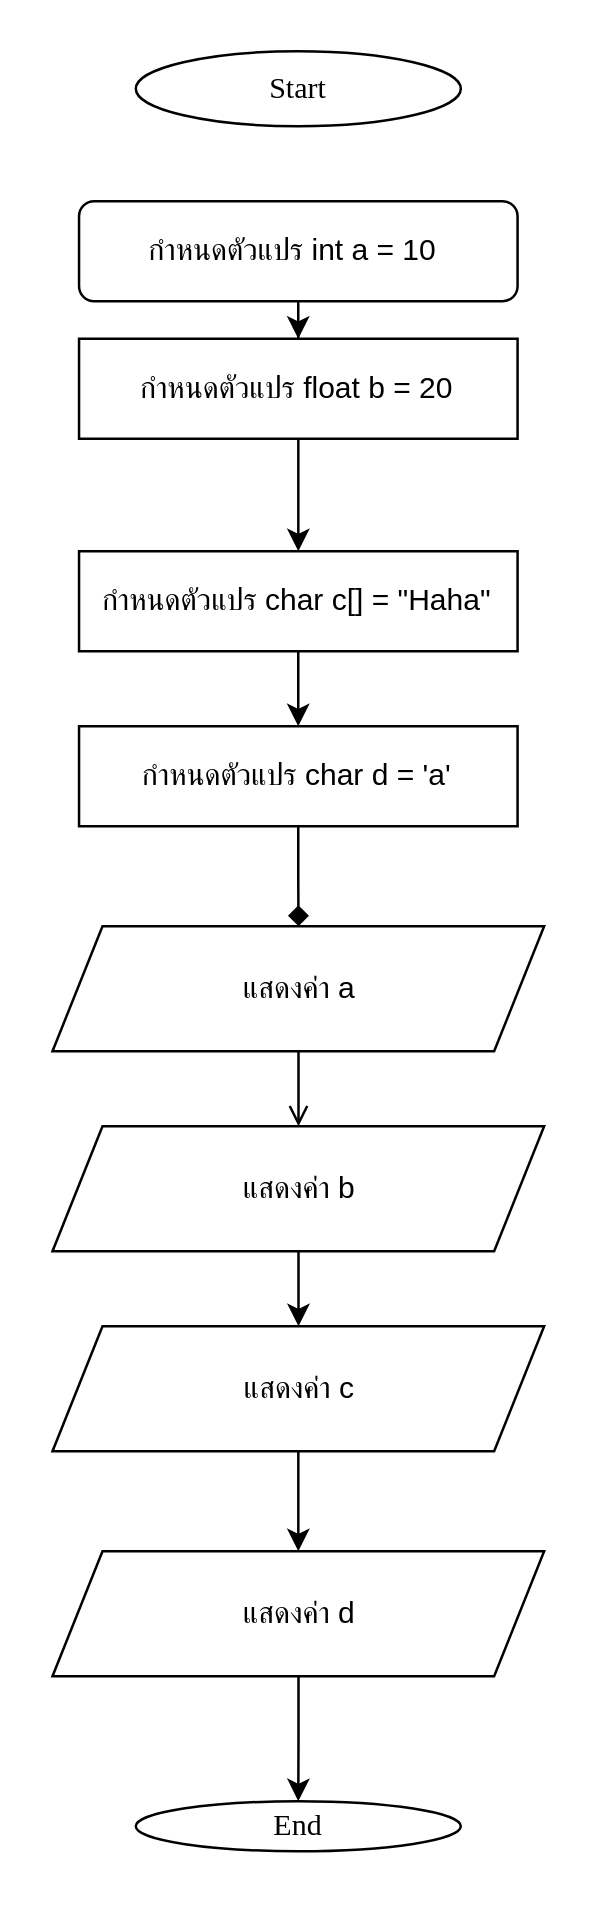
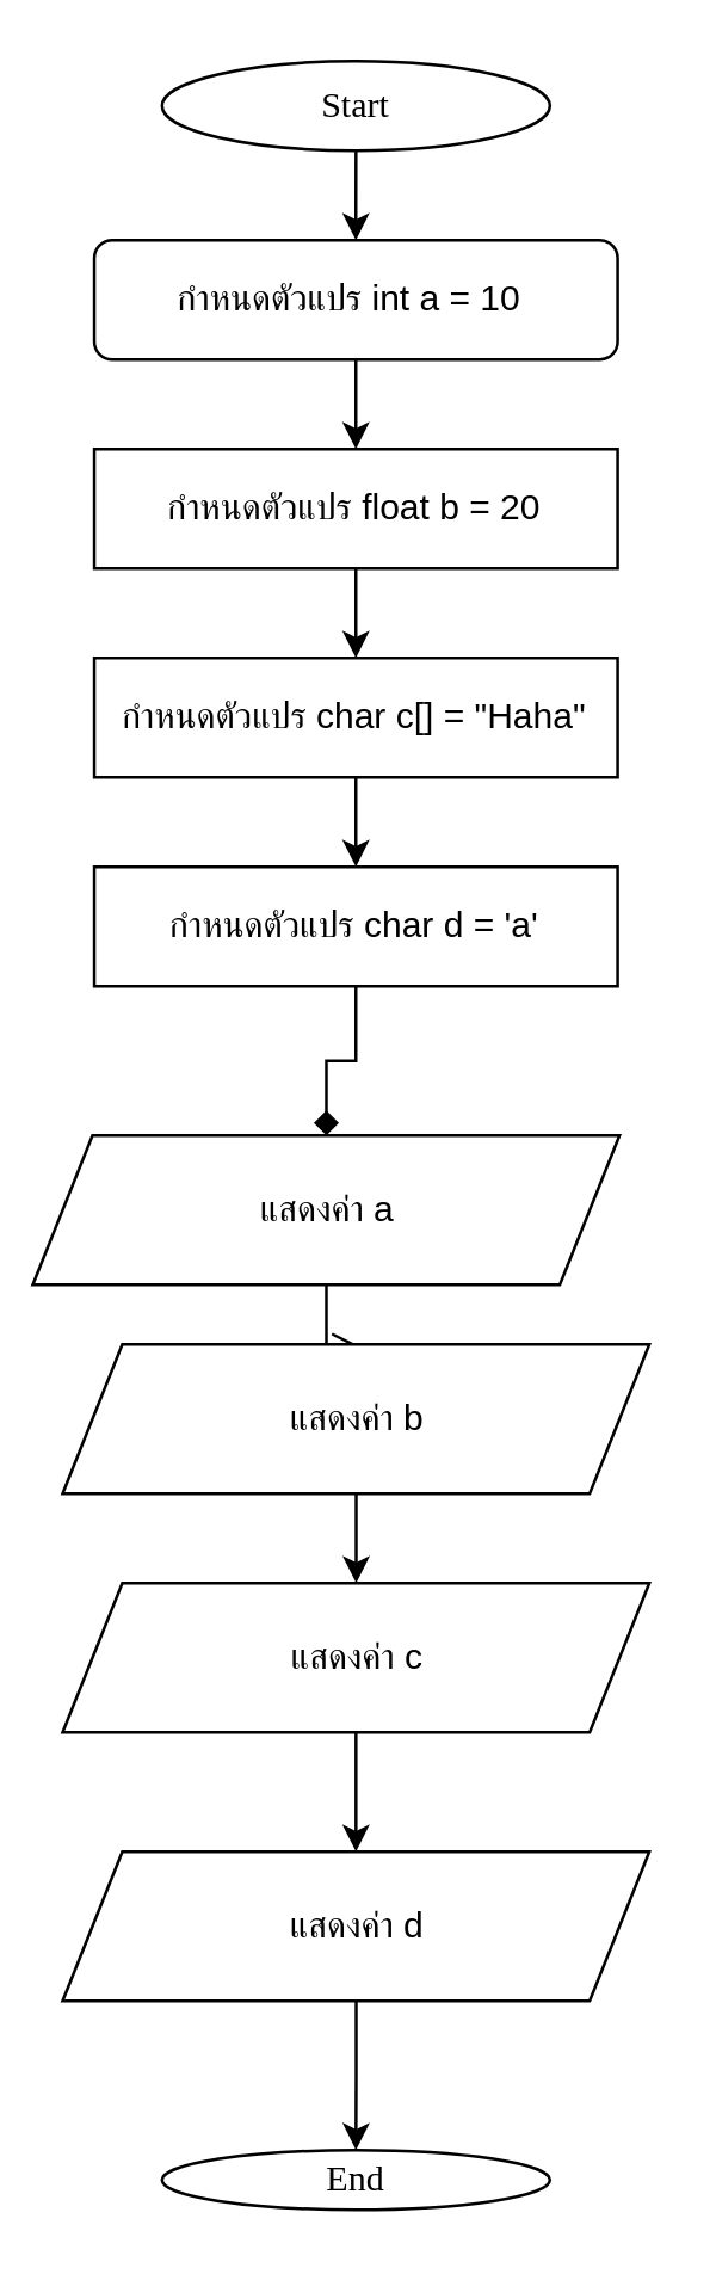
  <mxCell id="0" />
  <mxCell id="1" parent="0" />
+ <mxCell id="2" value="" style="edgeStyle=orthogonalEdgeStyle;rounded=0;orthogonalLoop=1;jettySize=auto;html=1;" edge="1" parent="1" source="3" target="5"><mxGeometry relative="1" as="geometry" /></mxCell>
  <mxCell id="3" value="&lt;font data-font-src=&quot;https://fonts.googleapis.com/css?family=Sarabun&quot; face=&quot;Sarabun&quot;&gt;Start&lt;/font&gt;" style="ellipse;whiteSpace=wrap;html=1;" vertex="1" parent="1"><mxGeometry x="53.83" y="20" width="130" height="30" as="geometry" /></mxCell>
  <mxCell id="4" value="" style="edgeStyle=orthogonalEdgeStyle;rounded=0;orthogonalLoop=1;jettySize=auto;html=1;" edge="1" parent="1" source="5" target="7"><mxGeometry relative="1" as="geometry" /></mxCell>
  <mxCell id="5" value="กำหนดตัวแปร&amp;nbsp;int a = 10&amp;nbsp;" style="whiteSpace=wrap;html=1;rounded=1;" vertex="1" parent="1"><mxGeometry x="31.12" y="80" width="175.41" height="40" as="geometry" /></mxCell>
  <mxCell id="6" value="" style="edgeStyle=orthogonalEdgeStyle;rounded=0;orthogonalLoop=1;jettySize=auto;html=1;" edge="1" parent="1" source="7" target="9"><mxGeometry relative="1" as="geometry" /></mxCell>
- <mxCell id="7" value="กำหนดตัวแปร&amp;nbsp;float b = 20" style="rounded=0;whiteSpace=wrap;html=1;" vertex="1" parent="1"><mxGeometry x="31.12" y="135" width="175.41" height="40" as="geometry" /></mxCell>
+ <mxCell id="7" value="กำหนดตัวแปร&amp;nbsp;float b = 20" style="rounded=0;whiteSpace=wrap;html=1;" vertex="1" parent="1"><mxGeometry x="31.12" y="150" width="175.41" height="40" as="geometry" /></mxCell>
  <mxCell id="8" value="" style="edgeStyle=orthogonalEdgeStyle;rounded=0;orthogonalLoop=1;jettySize=auto;html=1;" edge="1" parent="1" source="9" target="11"><mxGeometry relative="1" as="geometry" /></mxCell>
  <mxCell id="9" value="กำหนดตัวแปร&amp;nbsp;char c[] = &quot;Haha&quot;" style="rounded=0;whiteSpace=wrap;html=1;" vertex="1" parent="1"><mxGeometry x="31.12" y="220" width="175.41" height="40" as="geometry" /></mxCell>
  <mxCell id="10" value="" style="edgeStyle=orthogonalEdgeStyle;rounded=0;orthogonalLoop=1;jettySize=auto;html=1;endArrow=diamond;" edge="1" parent="1" source="11" target="13"><mxGeometry relative="1" as="geometry" /></mxCell>
  <mxCell id="11" value="กำหนดตัวแปร&amp;nbsp;char d = 'a'" style="rounded=0;whiteSpace=wrap;html=1;" vertex="1" parent="1"><mxGeometry x="31.12" y="290" width="175.41" height="40" as="geometry" /></mxCell>
  <mxCell id="12" value="" style="edgeStyle=orthogonalEdgeStyle;rounded=0;orthogonalLoop=1;jettySize=auto;html=1;endArrow=open;" edge="1" parent="1" source="13" target="15"><mxGeometry relative="1" as="geometry" /></mxCell>
- <mxCell id="13" value="แสดงค่า a" style="shape=parallelogram;perimeter=parallelogramPerimeter;whiteSpace=wrap;html=1;fixedSize=1;" vertex="1" parent="1"><mxGeometry x="20.5" y="370" width="196.66" height="50" as="geometry" /></mxCell>
+ <mxCell id="13" value="แสดงค่า a" style="shape=parallelogram;perimeter=parallelogramPerimeter;whiteSpace=wrap;html=1;fixedSize=1;" vertex="1" parent="1"><mxGeometry x="10.5" y="380" width="196.66" height="50" as="geometry" /></mxCell>
  <mxCell id="14" value="" style="edgeStyle=orthogonalEdgeStyle;rounded=0;orthogonalLoop=1;jettySize=auto;html=1;" edge="1" parent="1" source="15" target="17"><mxGeometry relative="1" as="geometry" /></mxCell>
  <mxCell id="15" value="แสดงค่า b" style="shape=parallelogram;perimeter=parallelogramPerimeter;whiteSpace=wrap;html=1;fixedSize=1;" vertex="1" parent="1"><mxGeometry x="20.5" y="450" width="196.66" height="50" as="geometry" /></mxCell>
  <mxCell id="16" value="" style="edgeStyle=orthogonalEdgeStyle;rounded=0;orthogonalLoop=1;jettySize=auto;html=1;" edge="1" parent="1" source="17" target="19"><mxGeometry relative="1" as="geometry" /></mxCell>
  <mxCell id="17" value="แสดงค่า c" style="shape=parallelogram;perimeter=parallelogramPerimeter;whiteSpace=wrap;html=1;fixedSize=1;" vertex="1" parent="1"><mxGeometry x="20.5" y="530" width="196.66" height="50" as="geometry" /></mxCell>
  <mxCell id="18" value="" style="edgeStyle=orthogonalEdgeStyle;rounded=0;orthogonalLoop=1;jettySize=auto;html=1;" edge="1" parent="1" source="19" target="20"><mxGeometry relative="1" as="geometry" /></mxCell>
  <mxCell id="19" value="แสดงค่า d" style="shape=parallelogram;perimeter=parallelogramPerimeter;whiteSpace=wrap;html=1;fixedSize=1;" vertex="1" parent="1"><mxGeometry x="20.5" y="620" width="196.66" height="50" as="geometry" /></mxCell>
  <mxCell id="20" value="&lt;font data-font-src=&quot;https://fonts.googleapis.com/css?family=Sarabun&quot; face=&quot;Sarabun&quot;&gt;End&lt;/font&gt;" style="ellipse;whiteSpace=wrap;html=1;" vertex="1" parent="1"><mxGeometry x="53.82" y="720" width="130" height="20" as="geometry" /></mxCell>
